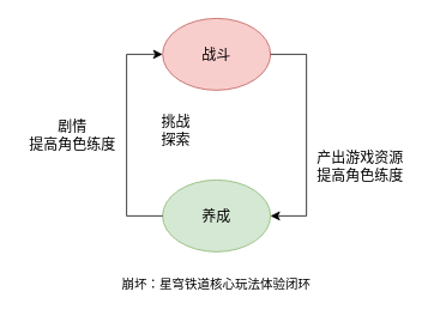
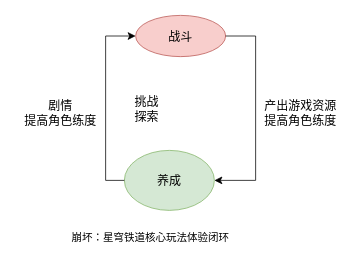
  <mxCell id="0" />
  <mxCell id="1" parent="0" />
- <mxCell id="2" value="战斗" style="ellipse;whiteSpace=wrap;html=1;fontSize=16;fillColor=#f8cecc;strokeColor=#b85450;" parent="1" vertex="1"><mxGeometry x="180" width="120" height="80" as="geometry" y="20" /></mxCell>
- <mxCell id="3" value="养成" style="ellipse;whiteSpace=wrap;html=1;fontSize=16;fillColor=#d5e8d4;strokeColor=#82b366;" parent="1" vertex="1"><mxGeometry x="180" y="200" width="120" height="80" as="geometry" /></mxCell>
+ <mxCell id="2" value="战斗" style="ellipse;whiteSpace=wrap;html=1;fontSize=16;fillColor=#f8cecc;strokeColor=#b85450;" parent="1" vertex="1"><mxGeometry x="180" y="20" width="120" height="55" as="geometry" /></mxCell>
+ <mxCell id="3" value="养成" style="ellipse;whiteSpace=wrap;html=1;fontSize=16;fillColor=#d5e8d4;strokeColor=#82b366;" parent="1" vertex="1"><mxGeometry x="165" y="200" width="120" height="80" as="geometry" /></mxCell>
  <mxCell id="4" value="挑战&lt;br&gt;探索" style="text;html=1;strokeColor=none;fillColor=none;align=center;verticalAlign=middle;whiteSpace=wrap;rounded=0;fontSize=16;" parent="1" vertex="1"><mxGeometry x="165" y="120" width="60" height="50" as="geometry" /></mxCell>
- <mxCell id="5" value="&lt;font style=&quot;font-size: 14px;&quot;&gt;崩坏：星穹铁道核心玩法体验闭环&lt;/font&gt;" style="text;html=1;strokeColor=none;fillColor=none;align=center;verticalAlign=middle;whiteSpace=wrap;rounded=0;fontSize=16;" parent="1" vertex="1"><mxGeometry x="100" y="300" width="280" height="30" as="geometry" /></mxCell>
+ <mxCell id="5" value="&lt;font style=&quot;font-size: 14px;&quot;&gt;崩坏：星穹铁道核心玩法体验闭环&lt;/font&gt;" style="text;html=1;strokeColor=none;fillColor=none;align=center;verticalAlign=middle;whiteSpace=wrap;rounded=0;fontSize=16;" parent="1" vertex="1"><mxGeometry x="60" y="300" width="280" height="30" as="geometry" /></mxCell>
  <mxCell id="6" value="剧情&lt;br&gt;提高角色练度" style="text;html=1;strokeColor=none;fillColor=none;align=center;verticalAlign=middle;whiteSpace=wrap;rounded=0;fontSize=16;" parent="1" vertex="1"><mxGeometry x="20" y="60" width="120" height="180" as="geometry" /></mxCell>
- <mxCell id="7" value="产出游戏资源&lt;br&gt;提高角色练度" style="text;html=1;strokeColor=none;fillColor=none;align=center;verticalAlign=middle;whiteSpace=wrap;rounded=0;fontSize=16;" parent="1" vertex="1"><mxGeometry x="340" y="95" width="120" height="180" as="geometry" /></mxCell>
+ <mxCell id="7" value="产出游戏资源&lt;br&gt;提高角色练度" style="text;html=1;strokeColor=none;fillColor=none;align=center;verticalAlign=middle;whiteSpace=wrap;rounded=0;fontSize=16;" parent="1" vertex="1"><mxGeometry x="340" y="60" width="120" height="180" as="geometry" /></mxCell>
  <mxCell id="8" value="" style="edgeStyle=elbowEdgeStyle;elbow=horizontal;endArrow=classic;html=1;curved=0;rounded=0;endSize=8;startSize=8;fontSize=12;entryX=0;entryY=0.5;entryDx=0;entryDy=0;exitX=0;exitY=0.5;exitDx=0;exitDy=0;" edge="1" parent="1" source="3" target="2"><mxGeometry width="50" height="50" relative="1" as="geometry"><mxPoint x="210" y="320" as="sourcePoint" /><mxPoint x="260" y="270" as="targetPoint" /><Array as="points"><mxPoint x="140" y="150" /></Array></mxGeometry></mxCell>
  <mxCell id="9" value="" style="edgeStyle=elbowEdgeStyle;elbow=horizontal;endArrow=classic;html=1;curved=0;rounded=0;endSize=8;startSize=8;fontSize=12;entryX=1;entryY=0.5;entryDx=0;entryDy=0;" edge="1" parent="1" source="2" target="3"><mxGeometry width="50" height="50" relative="1" as="geometry"><mxPoint x="210" y="320" as="sourcePoint" /><mxPoint x="260" y="270" as="targetPoint" /><Array as="points"><mxPoint x="340" y="180" /></Array></mxGeometry></mxCell>
